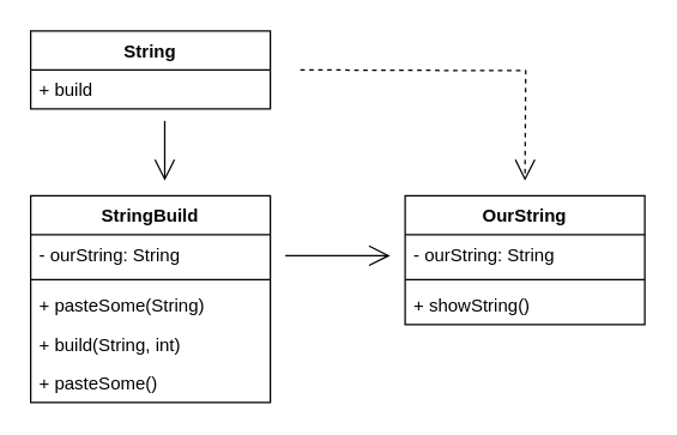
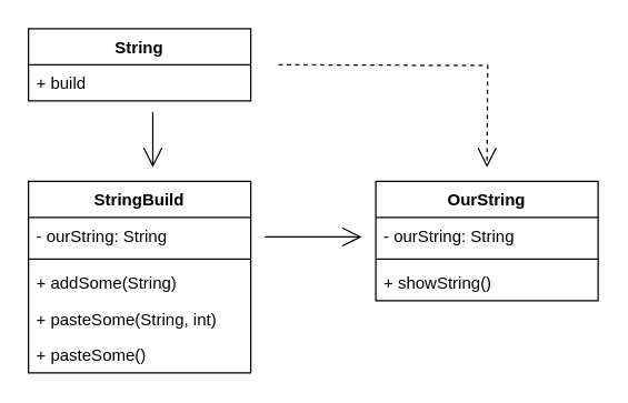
  <mxCell id="0" />
  <mxCell id="1" parent="0" />
  <mxCell id="2" value="String" style="swimlane;fontStyle=1;align=center;verticalAlign=top;childLayout=stackLayout;horizontal=1;startSize=26;horizontalStack=0;resizeParent=1;resizeParentMax=0;resizeLast=0;collapsible=1;marginBottom=0;" vertex="1" parent="1"><mxGeometry x="20" y="20" width="160" height="52" as="geometry" /></mxCell>
  <mxCell id="3" value="+ build" style="text;strokeColor=none;fillColor=none;align=left;verticalAlign=top;spacingLeft=4;spacingRight=4;overflow=hidden;rotatable=0;points=[[0,0.5],[1,0.5]];portConstraint=eastwest;" vertex="1" parent="2"><mxGeometry y="26" width="160" height="26" as="geometry" /></mxCell>
  <mxCell id="4" value="StringBuild" style="swimlane;fontStyle=1;align=center;verticalAlign=top;childLayout=stackLayout;horizontal=1;startSize=26;horizontalStack=0;resizeParent=1;resizeParentMax=0;resizeLast=0;collapsible=1;marginBottom=0;" vertex="1" parent="1"><mxGeometry x="20" y="130" width="160" height="138" as="geometry" /></mxCell>
  <mxCell id="5" value="- ourString: String" style="text;strokeColor=none;fillColor=none;align=left;verticalAlign=top;spacingLeft=4;spacingRight=4;overflow=hidden;rotatable=0;points=[[0,0.5],[1,0.5]];portConstraint=eastwest;" vertex="1" parent="4"><mxGeometry y="26" width="160" height="26" as="geometry" /></mxCell>
  <mxCell id="6" value="" style="line;strokeWidth=1;fillColor=none;align=left;verticalAlign=middle;spacingTop=-1;spacingLeft=3;spacingRight=3;rotatable=0;labelPosition=right;points=[];portConstraint=eastwest;strokeColor=inherit;" vertex="1" parent="4"><mxGeometry y="52" width="160" height="8" as="geometry" /></mxCell>
- <mxCell id="7" value="+ pasteSome(String)" style="text;strokeColor=none;fillColor=none;align=left;verticalAlign=top;spacingLeft=4;spacingRight=4;overflow=hidden;rotatable=0;points=[[0,0.5],[1,0.5]];portConstraint=eastwest;" vertex="1" parent="4"><mxGeometry y="60" width="160" height="26" as="geometry" /></mxCell>
- <mxCell id="8" value="+ build(String, int)" style="text;strokeColor=none;fillColor=none;align=left;verticalAlign=top;spacingLeft=4;spacingRight=4;overflow=hidden;rotatable=0;points=[[0,0.5],[1,0.5]];portConstraint=eastwest;" vertex="1" parent="4"><mxGeometry y="86" width="160" height="26" as="geometry" /></mxCell>
+ <mxCell id="7" value="+ addSome(String)" style="text;strokeColor=none;fillColor=none;align=left;verticalAlign=top;spacingLeft=4;spacingRight=4;overflow=hidden;rotatable=0;points=[[0,0.5],[1,0.5]];portConstraint=eastwest;" vertex="1" parent="4"><mxGeometry y="60" width="160" height="26" as="geometry" /></mxCell>
+ <mxCell id="8" value="+ pasteSome(String, int)" style="text;strokeColor=none;fillColor=none;align=left;verticalAlign=top;spacingLeft=4;spacingRight=4;overflow=hidden;rotatable=0;points=[[0,0.5],[1,0.5]];portConstraint=eastwest;" vertex="1" parent="4"><mxGeometry y="86" width="160" height="26" as="geometry" /></mxCell>
  <mxCell id="9" value="+ pasteSome()" style="text;strokeColor=none;fillColor=none;align=left;verticalAlign=top;spacingLeft=4;spacingRight=4;overflow=hidden;rotatable=0;points=[[0,0.5],[1,0.5]];portConstraint=eastwest;" vertex="1" parent="4"><mxGeometry y="112" width="160" height="26" as="geometry" /></mxCell>
  <mxCell id="10" value="OurString" style="swimlane;fontStyle=1;align=center;verticalAlign=top;childLayout=stackLayout;horizontal=1;startSize=26;horizontalStack=0;resizeParent=1;resizeParentMax=0;resizeLast=0;collapsible=1;marginBottom=0;" vertex="1" parent="1"><mxGeometry x="270" y="130" width="160" height="86" as="geometry" /></mxCell>
  <mxCell id="11" value="- ourString: String" style="text;strokeColor=none;fillColor=none;align=left;verticalAlign=top;spacingLeft=4;spacingRight=4;overflow=hidden;rotatable=0;points=[[0,0.5],[1,0.5]];portConstraint=eastwest;" vertex="1" parent="10"><mxGeometry y="26" width="160" height="26" as="geometry" /></mxCell>
  <mxCell id="12" value="" style="line;strokeWidth=1;fillColor=none;align=left;verticalAlign=middle;spacingTop=-1;spacingLeft=3;spacingRight=3;rotatable=0;labelPosition=right;points=[];portConstraint=eastwest;strokeColor=inherit;" vertex="1" parent="10"><mxGeometry y="52" width="160" height="8" as="geometry" /></mxCell>
  <mxCell id="13" value="+ showString()" style="text;strokeColor=none;fillColor=none;align=left;verticalAlign=top;spacingLeft=4;spacingRight=4;overflow=hidden;rotatable=0;points=[[0,0.5],[1,0.5]];portConstraint=eastwest;" vertex="1" parent="10"><mxGeometry y="60" width="160" height="26" as="geometry" /></mxCell>
  <mxCell id="14" value="" style="endArrow=open;endSize=12;dashed=1;html=1;rounded=0;edgeStyle=orthogonalEdgeStyle;" edge="1" parent="1"><mxGeometry x="-0.133" y="-24" width="160" relative="1" as="geometry"><mxPoint x="200" y="46" as="sourcePoint" /><mxPoint x="350" y="120" as="targetPoint" /><mxPoint y="1" as="offset" /></mxGeometry></mxCell>
  <mxCell id="15" value="" style="endArrow=open;endFill=1;endSize=12;html=1;rounded=0;" edge="1" parent="1"><mxGeometry width="160" relative="1" as="geometry"><mxPoint x="109.5" y="80" as="sourcePoint" /><mxPoint x="109.5" y="120" as="targetPoint" /></mxGeometry></mxCell>
  <mxCell id="16" value="" style="endArrow=open;endFill=1;endSize=12;html=1;rounded=0;" edge="1" parent="1"><mxGeometry width="160" relative="1" as="geometry"><mxPoint x="190" y="170" as="sourcePoint" /><mxPoint x="260" y="170" as="targetPoint" /></mxGeometry></mxCell>
